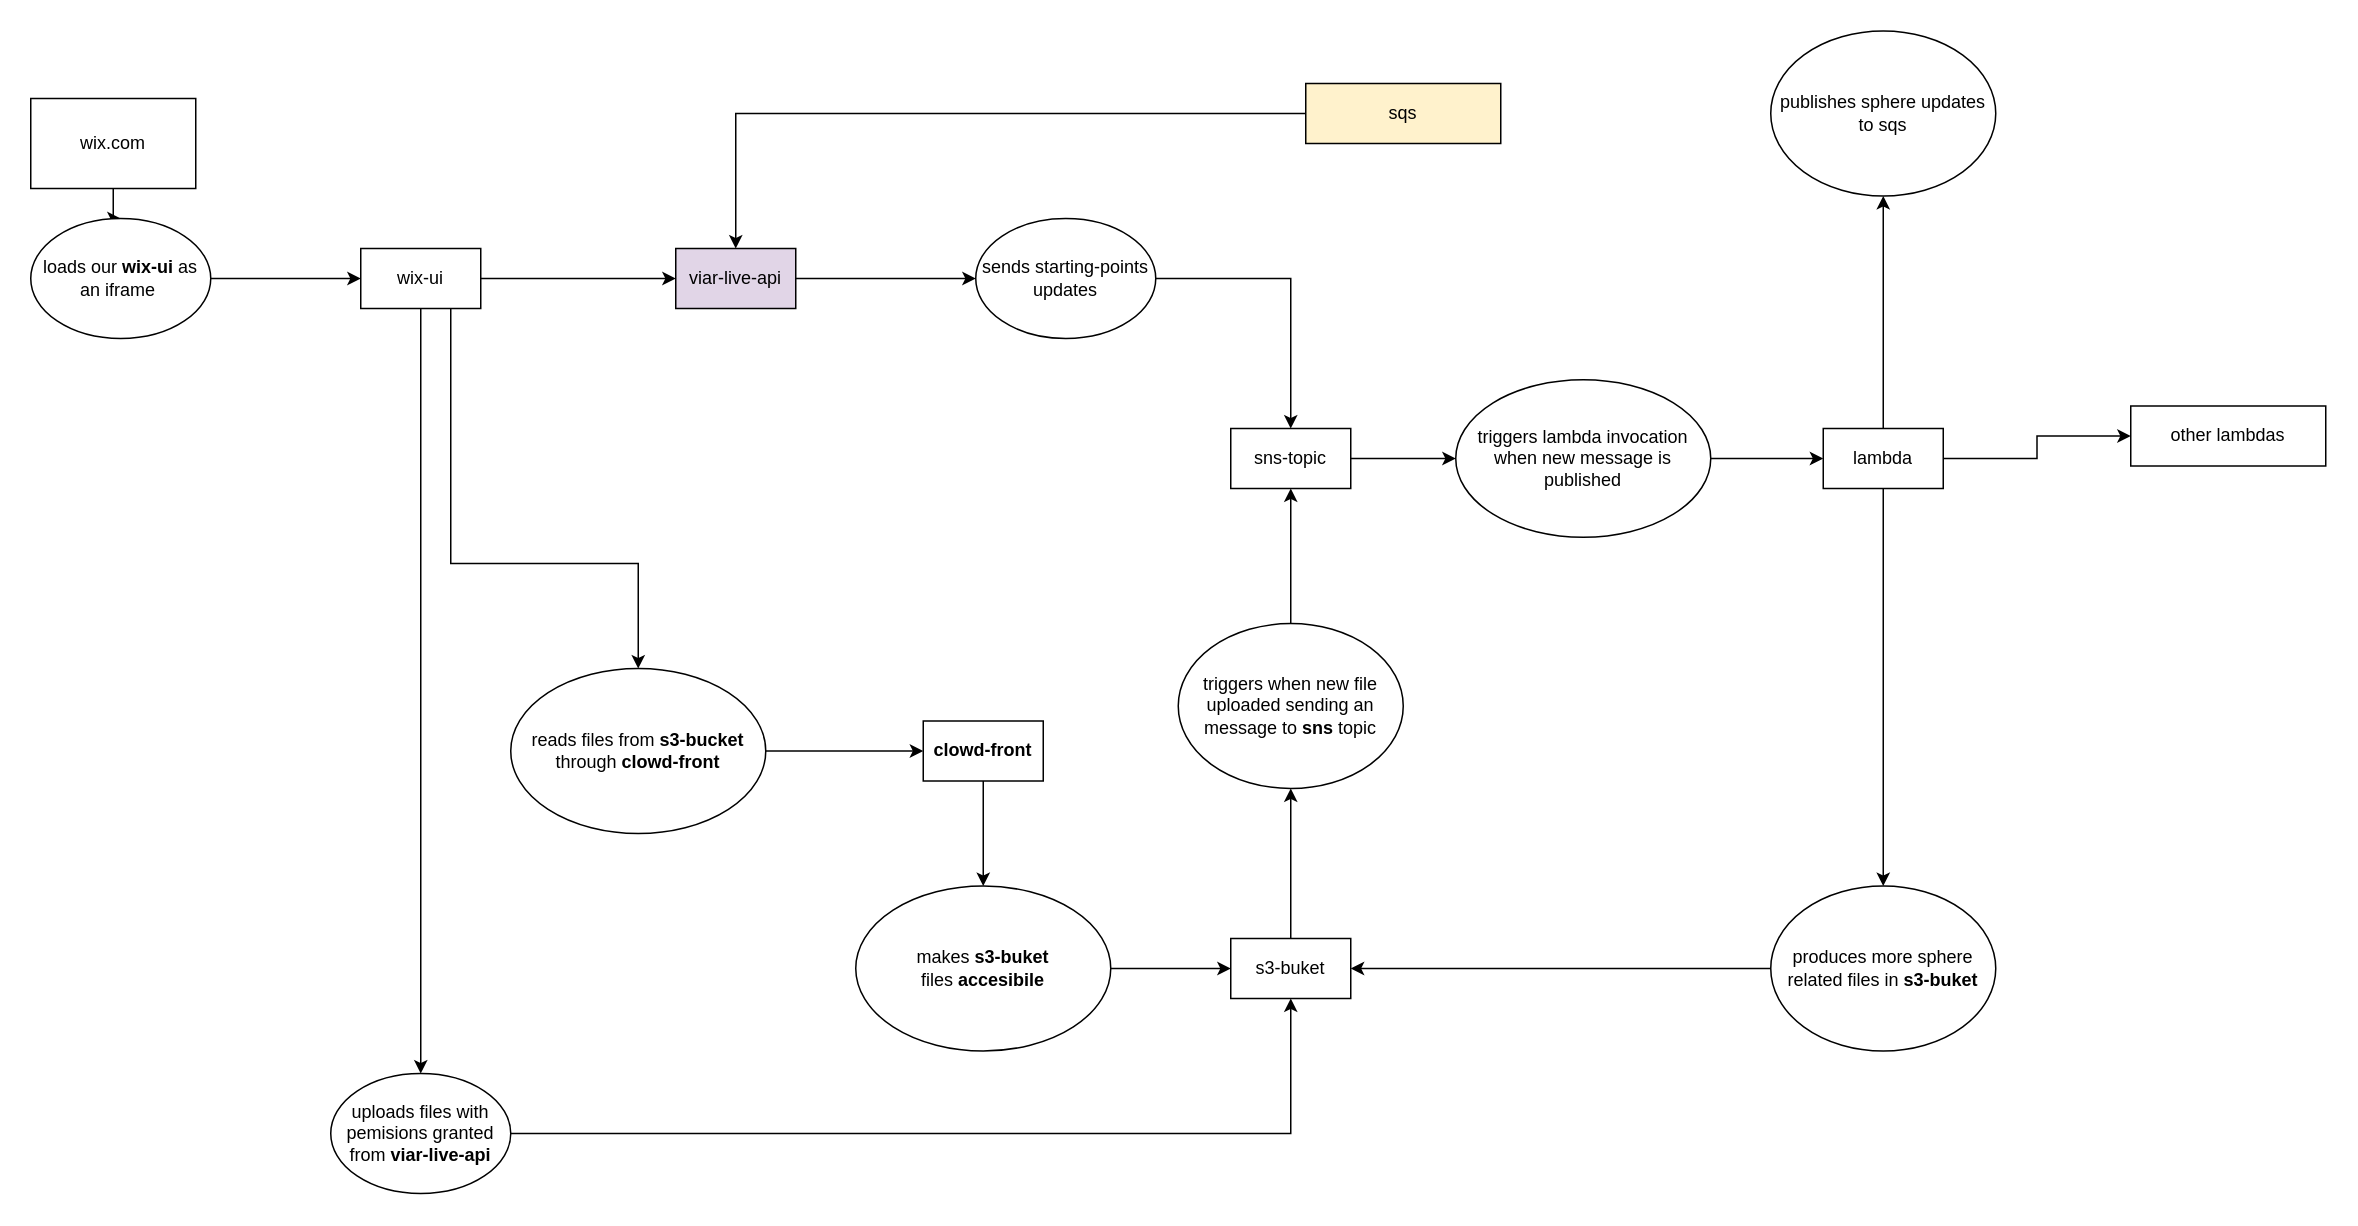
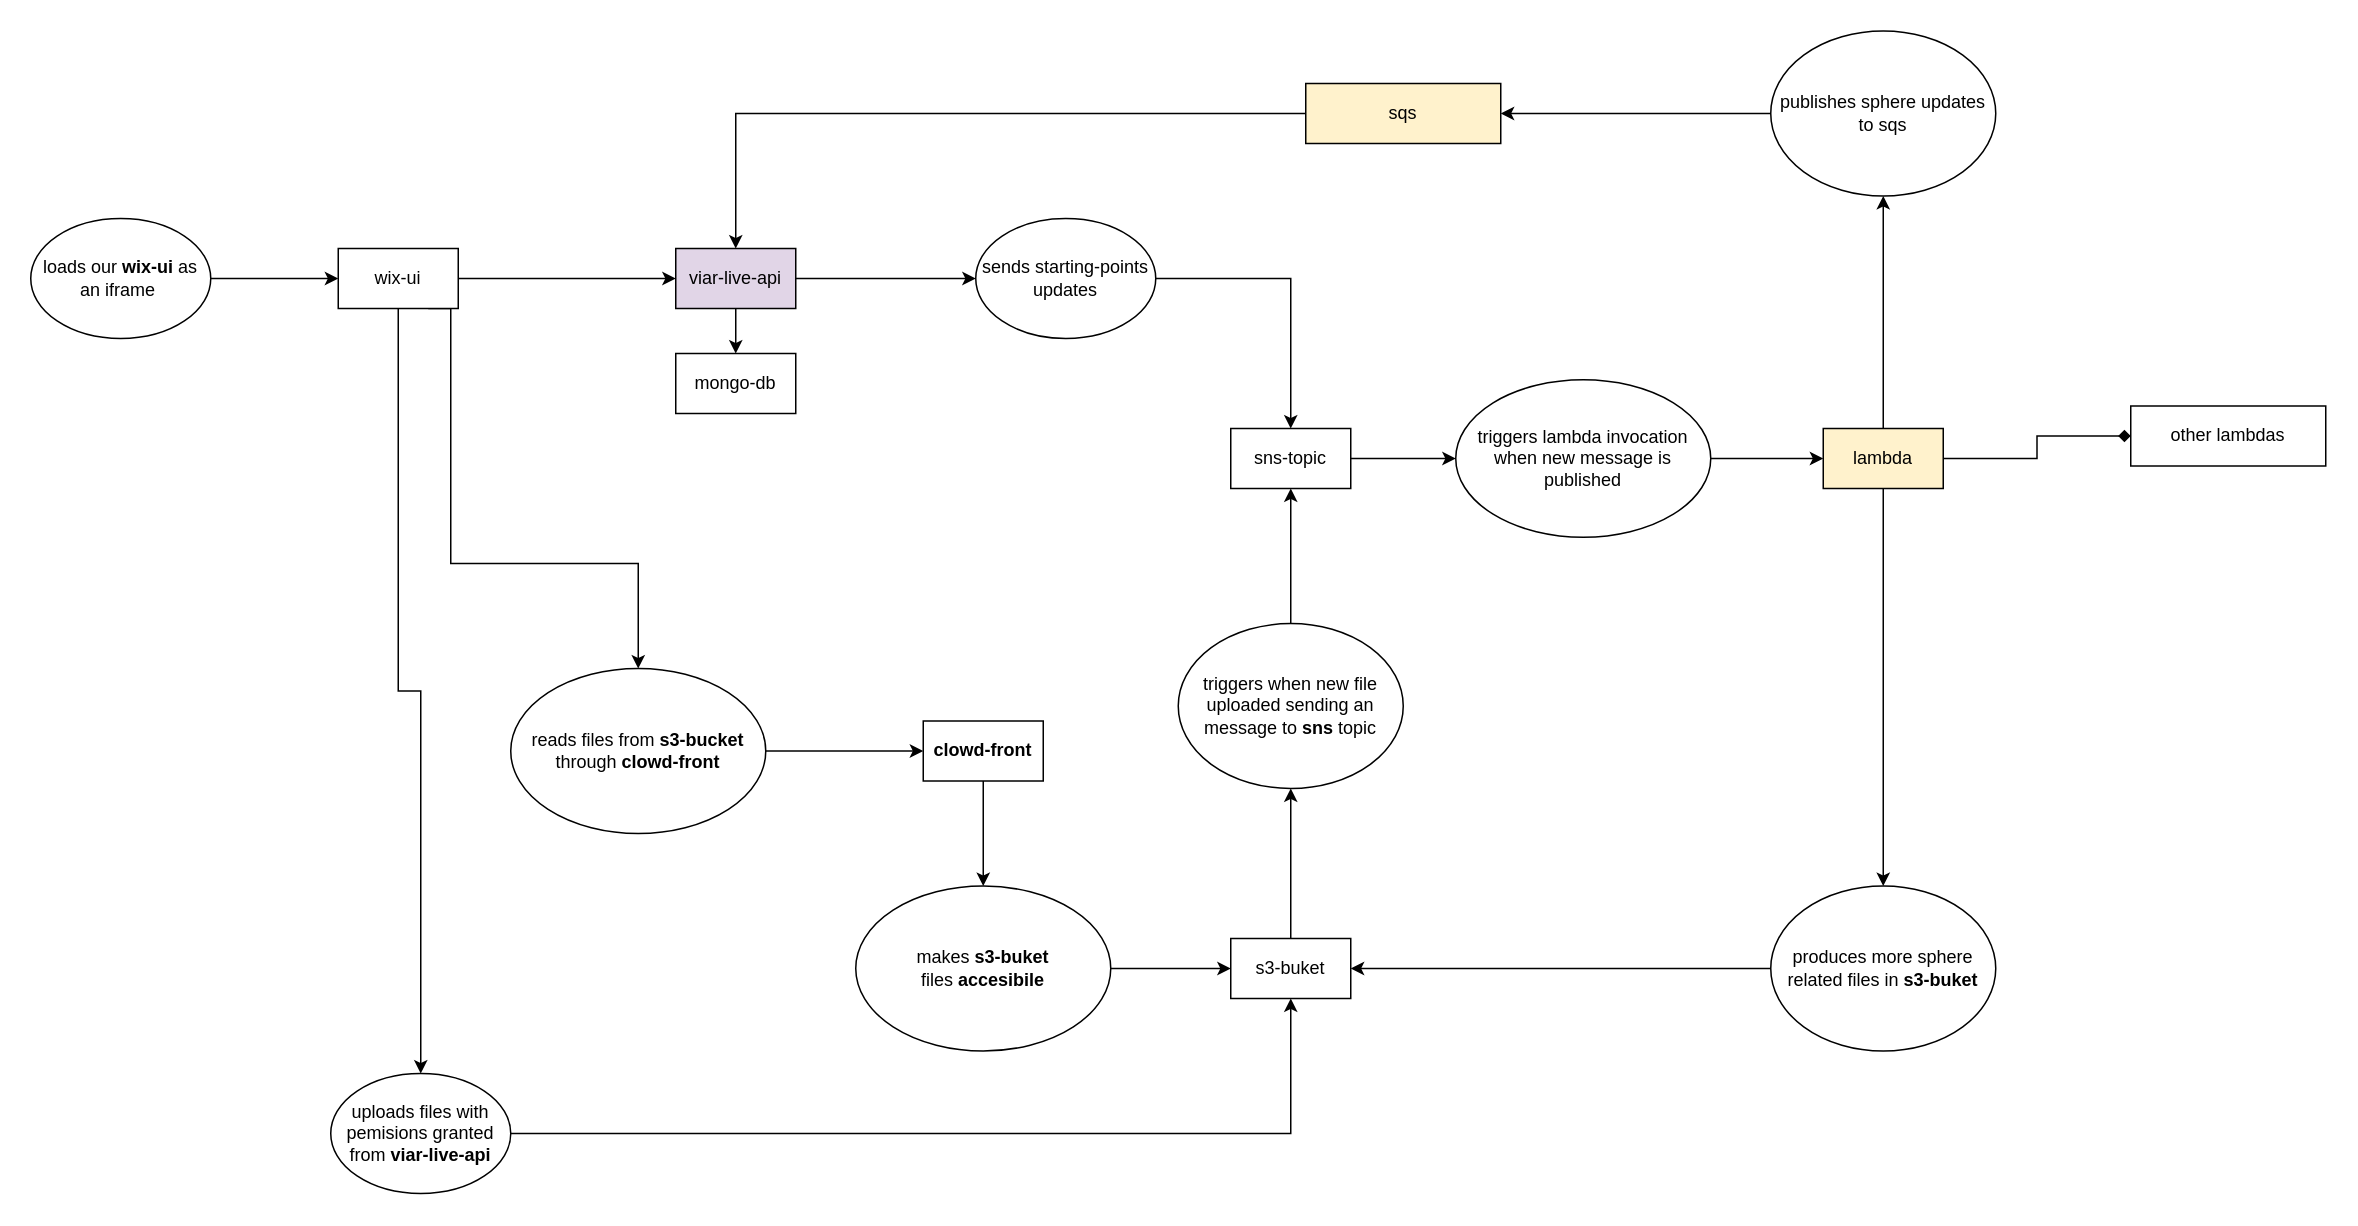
  <mxCell id="0" />
  <mxCell id="1" parent="0" />
  <mxCell id="2" value="" style="edgeStyle=orthogonalEdgeStyle;rounded=0;orthogonalLoop=1;jettySize=auto;html=1;" edge="1" parent="1" source="4" target="19"><mxGeometry relative="1" as="geometry" /></mxCell>
+ <mxCell id="3" value="" style="edgeStyle=orthogonalEdgeStyle;rounded=0;orthogonalLoop=1;jettySize=auto;html=1;" edge="1" parent="1" source="4" target="36"><mxGeometry relative="1" as="geometry" /></mxCell>
  <mxCell id="4" value="viar-live-api" style="rounded=0;whiteSpace=wrap;html=1;fillColor=#e1d5e7;" vertex="1" parent="1"><mxGeometry x="450" y="165" width="80" height="40" as="geometry" /></mxCell>
- <mxCell id="5" value="" style="edgeStyle=orthogonalEdgeStyle;rounded=0;orthogonalLoop=1;jettySize=auto;html=1;" edge="1" parent="1" source="8" target="13"><mxGeometry relative="1" as="geometry" /></mxCell>
+ <mxCell id="5" value="" style="edgeStyle=orthogonalEdgeStyle;rounded=0;orthogonalLoop=1;jettySize=auto;html=1;endArrow=diamond;" edge="1" parent="1" source="8" target="13"><mxGeometry relative="1" as="geometry" /></mxCell>
  <mxCell id="6" value="" style="edgeStyle=orthogonalEdgeStyle;rounded=0;orthogonalLoop=1;jettySize=auto;html=1;" edge="1" parent="1" source="8" target="27"><mxGeometry relative="1" as="geometry" /></mxCell>
  <mxCell id="7" value="" style="edgeStyle=orthogonalEdgeStyle;rounded=0;orthogonalLoop=1;jettySize=auto;html=1;" edge="1" parent="1" source="8" target="35"><mxGeometry relative="1" as="geometry" /></mxCell>
- <mxCell id="8" value="lambda" style="rounded=0;whiteSpace=wrap;html=1;" vertex="1" parent="1"><mxGeometry x="1215" y="285" width="80" height="40" as="geometry" /></mxCell>
+ <mxCell id="8" value="lambda" style="rounded=0;whiteSpace=wrap;html=1;fillColor=#fff2cc;" vertex="1" parent="1"><mxGeometry x="1215" y="285" width="80" height="40" as="geometry" /></mxCell>
  <mxCell id="9" value="" style="edgeStyle=orthogonalEdgeStyle;rounded=0;orthogonalLoop=1;jettySize=auto;html=1;" edge="1" parent="1" source="12" target="4"><mxGeometry relative="1" as="geometry" /></mxCell>
  <mxCell id="10" value="" style="edgeStyle=orthogonalEdgeStyle;rounded=0;orthogonalLoop=1;jettySize=auto;html=1;" edge="1" parent="1" source="12" target="17"><mxGeometry relative="1" as="geometry" /></mxCell>
  <mxCell id="11" value="" style="edgeStyle=orthogonalEdgeStyle;rounded=0;orthogonalLoop=1;jettySize=auto;html=1;exitX=0.75;exitY=1;exitDx=0;exitDy=0;" edge="1" parent="1" source="12" target="38"><mxGeometry relative="1" as="geometry"><mxPoint x="310" y="255" as="sourcePoint" /><Array as="points"><mxPoint x="300" y="375" /><mxPoint x="425" y="375" /></Array></mxGeometry></mxCell>
- <mxCell id="12" value="wix-ui" style="rounded=0;whiteSpace=wrap;html=1;" vertex="1" parent="1"><mxGeometry x="240" y="165" width="80" height="40" as="geometry" /></mxCell>
+ <mxCell id="12" value="wix-ui" style="rounded=0;whiteSpace=wrap;html=1;" vertex="1" parent="1"><mxGeometry x="225" y="165" width="80" height="40" as="geometry" /></mxCell>
  <mxCell id="13" value="other lambdas" style="rounded=0;whiteSpace=wrap;html=1;" vertex="1" parent="1"><mxGeometry x="1420" y="270" width="130" height="40" as="geometry" /></mxCell>
  <mxCell id="14" value="" style="edgeStyle=orthogonalEdgeStyle;rounded=0;orthogonalLoop=1;jettySize=auto;html=1;" edge="1" parent="1" source="15" target="23"><mxGeometry relative="1" as="geometry" /></mxCell>
  <mxCell id="15" value="s3-buket" style="rounded=0;whiteSpace=wrap;html=1;" vertex="1" parent="1"><mxGeometry x="820" y="625" width="80" height="40" as="geometry" /></mxCell>
  <mxCell id="16" value="" style="edgeStyle=orthogonalEdgeStyle;rounded=0;orthogonalLoop=1;jettySize=auto;html=1;" edge="1" parent="1" source="17" target="15"><mxGeometry relative="1" as="geometry" /></mxCell>
  <mxCell id="17" value="uploads files with pemisions granted from &lt;b&gt;viar-live-api&lt;/b&gt;" style="ellipse;whiteSpace=wrap;html=1;" vertex="1" parent="1"><mxGeometry x="220" y="715" width="120" height="80" as="geometry" /></mxCell>
  <mxCell id="18" value="" style="edgeStyle=orthogonalEdgeStyle;rounded=0;orthogonalLoop=1;jettySize=auto;html=1;" edge="1" parent="1" source="19" target="21"><mxGeometry relative="1" as="geometry" /></mxCell>
  <mxCell id="19" value="sends starting-points updates" style="ellipse;whiteSpace=wrap;html=1;" vertex="1" parent="1"><mxGeometry x="650" y="145" width="120" height="80" as="geometry" /></mxCell>
  <mxCell id="20" value="" style="edgeStyle=orthogonalEdgeStyle;rounded=0;orthogonalLoop=1;jettySize=auto;html=1;" edge="1" parent="1" source="21" target="25"><mxGeometry relative="1" as="geometry" /></mxCell>
  <mxCell id="21" value="sns-topic" style="rounded=0;whiteSpace=wrap;html=1;" vertex="1" parent="1"><mxGeometry x="820" y="285" width="80" height="40" as="geometry" /></mxCell>
  <mxCell id="22" value="" style="edgeStyle=orthogonalEdgeStyle;rounded=0;orthogonalLoop=1;jettySize=auto;html=1;" edge="1" parent="1" source="23" target="21"><mxGeometry relative="1" as="geometry" /></mxCell>
  <mxCell id="23" value="triggers when new file uploaded sending an message to &lt;b&gt;sns &lt;/b&gt;topic" style="ellipse;whiteSpace=wrap;html=1;" vertex="1" parent="1"><mxGeometry x="785" y="415" width="150" height="110" as="geometry" /></mxCell>
  <mxCell id="24" value="" style="edgeStyle=orthogonalEdgeStyle;rounded=0;orthogonalLoop=1;jettySize=auto;html=1;" edge="1" parent="1" source="25" target="8"><mxGeometry relative="1" as="geometry" /></mxCell>
  <mxCell id="25" value="triggers lambda invocation when new message is published" style="ellipse;whiteSpace=wrap;html=1;" vertex="1" parent="1"><mxGeometry x="970" y="252.5" width="170" height="105" as="geometry" /></mxCell>
+ <mxCell id="26" value="" style="edgeStyle=orthogonalEdgeStyle;rounded=0;orthogonalLoop=1;jettySize=auto;html=1;" edge="1" parent="1" source="27" target="29"><mxGeometry relative="1" as="geometry" /></mxCell>
  <mxCell id="27" value="publishes sphere updates to sqs" style="ellipse;whiteSpace=wrap;html=1;" vertex="1" parent="1"><mxGeometry x="1180" y="20" width="150" height="110" as="geometry" /></mxCell>
  <mxCell id="28" value="" style="edgeStyle=orthogonalEdgeStyle;rounded=0;orthogonalLoop=1;jettySize=auto;html=1;" edge="1" parent="1" source="29" target="4"><mxGeometry relative="1" as="geometry" /></mxCell>
  <mxCell id="29" value="sqs" style="rounded=0;whiteSpace=wrap;html=1;fillColor=#fff2cc;" vertex="1" parent="1"><mxGeometry x="870" y="55" width="130" height="40" as="geometry" /></mxCell>
- <mxCell id="30" value="" style="edgeStyle=orthogonalEdgeStyle;rounded=0;orthogonalLoop=1;jettySize=auto;html=1;" edge="1" parent="1" source="31" target="33"><mxGeometry relative="1" as="geometry" /></mxCell>
- <mxCell id="31" value="wix.com" style="rounded=0;whiteSpace=wrap;html=1;" vertex="1" parent="1"><mxGeometry x="20" y="65" width="110" height="60" as="geometry" /></mxCell>
  <mxCell id="32" value="" style="edgeStyle=orthogonalEdgeStyle;rounded=0;orthogonalLoop=1;jettySize=auto;html=1;" edge="1" parent="1" source="33" target="12"><mxGeometry relative="1" as="geometry" /></mxCell>
  <mxCell id="33" value="loads our &lt;b&gt;wix-ui&lt;/b&gt;&amp;nbsp;as an iframe&amp;nbsp;" style="ellipse;whiteSpace=wrap;html=1;" vertex="1" parent="1"><mxGeometry x="20" y="145" width="120" height="80" as="geometry" /></mxCell>
  <mxCell id="34" value="" style="edgeStyle=orthogonalEdgeStyle;rounded=0;orthogonalLoop=1;jettySize=auto;html=1;" edge="1" parent="1" source="35" target="15"><mxGeometry relative="1" as="geometry" /></mxCell>
  <mxCell id="35" value="produces more sphere related files in &lt;b&gt;s3-buket&lt;/b&gt;" style="ellipse;whiteSpace=wrap;html=1;" vertex="1" parent="1"><mxGeometry x="1180" y="590" width="150" height="110" as="geometry" /></mxCell>
+ <mxCell id="36" value="mongo-db" style="rounded=0;whiteSpace=wrap;html=1;" vertex="1" parent="1"><mxGeometry x="450" y="235" width="80" height="40" as="geometry" /></mxCell>
  <mxCell id="37" value="" style="edgeStyle=orthogonalEdgeStyle;rounded=0;orthogonalLoop=1;jettySize=auto;html=1;" edge="1" parent="1" source="38" target="40"><mxGeometry relative="1" as="geometry" /></mxCell>
  <mxCell id="38" value="reads files from&lt;b&gt; s3-bucket&lt;/b&gt; through &lt;b&gt;clowd-front&lt;/b&gt;" style="ellipse;whiteSpace=wrap;html=1;" vertex="1" parent="1"><mxGeometry x="340" y="445" width="170" height="110" as="geometry" /></mxCell>
  <mxCell id="39" value="" style="edgeStyle=orthogonalEdgeStyle;rounded=0;orthogonalLoop=1;jettySize=auto;html=1;" edge="1" parent="1" source="40" target="42"><mxGeometry relative="1" as="geometry" /></mxCell>
  <mxCell id="40" value="&lt;b&gt;clowd-front&lt;/b&gt;" style="rounded=0;whiteSpace=wrap;html=1;" vertex="1" parent="1"><mxGeometry x="615" y="480" width="80" height="40" as="geometry" /></mxCell>
  <mxCell id="41" value="" style="edgeStyle=orthogonalEdgeStyle;rounded=0;orthogonalLoop=1;jettySize=auto;html=1;" edge="1" parent="1" source="42" target="15"><mxGeometry relative="1" as="geometry" /></mxCell>
  <mxCell id="42" value="makes&amp;nbsp;&lt;b&gt;s3-buket &lt;/b&gt;files&amp;nbsp;&lt;b&gt;accesibile&lt;/b&gt;" style="ellipse;whiteSpace=wrap;html=1;" vertex="1" parent="1"><mxGeometry x="570" y="590" width="170" height="110" as="geometry" /></mxCell>
